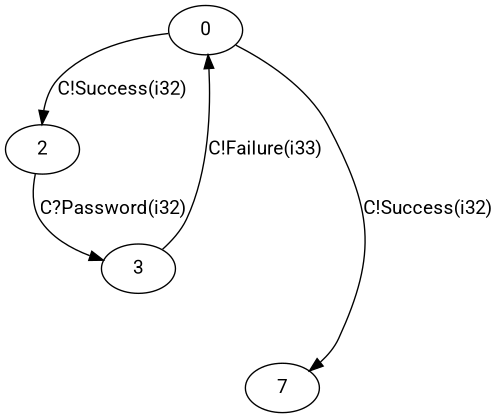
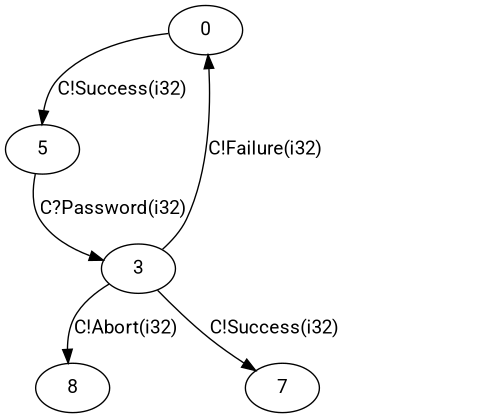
  digraph {
    fontname=Roboto
    node [fontname=Roboto]
    edge [fontname=Roboto]
    0
-   2
+   2 [label=5]
    3
    n4 [label=7]
+   8
    0 -> 2 [label="C!Success(i32)"]
    2 -> 3 [label="C?Password(i32)"]
-   3 -> 0 [label="C!Failure(i33)"]
-   0 -> n4 [label="C!Success(i32)"]
+   3 -> 0 [label="C!Failure(i32)"]
+   3 -> n4 [label="C!Success(i32)"]
+   3 -> 8 [label="C!Abort(i32)"]
  }
